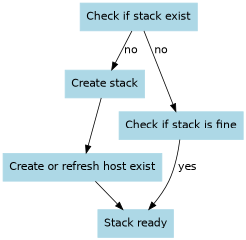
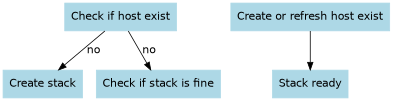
  digraph {
    fontname="DejaVu Sans"
    node [color=lightblue fontname="DejaVu Sans" shape=box style=filled]
    edge [fontname="DejaVu Sans"]
-   n1 [label="Check if stack exist"]
+   n1 [label="Check if host exist"]
    n2 [label="Create stack"]
    n3 [label="Check if stack is fine"]
    n4 [label="Create or refresh host exist"]
    n5 [label="Stack ready"]
    n1 -> n2 [label=no]
    n1 -> n3 [label=no]
-   n2 -> n4
-   n3 -> n5 [label=yes]
    n4 -> n5
  }
